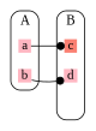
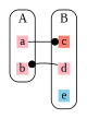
  digraph {
    fontname="Liberation Serif"
    rankdir=LR
    node [fillcolor=lightpink fontname="Liberation Serif" shape=plain style=filled]
    edge [arrowhead=dot fontname="Liberation Serif"]
    n1 [fillcolor=salmon label=" c "]
    n2 [label=" d "]
+   n3 [fillcolor=skyblue label=" e "]
    n4 [label=" a "]
    n5 [label=" b "]
    subgraph cluster_1 {
      label=B
      style=rounded
      n1
      n2
+     n3
    }
    subgraph cluster_2 {
      label=A
      style=rounded
      n4
      n5
    }
    n4 -> n1
-   n5 -> n2
+   n2 -> n5
  }
